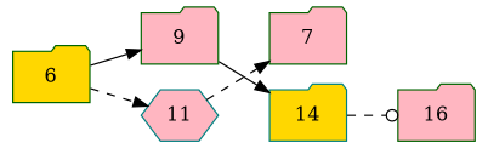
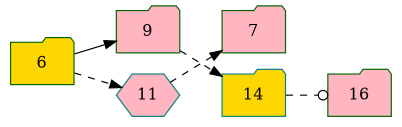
  digraph {
    rankdir=LR
    node [color=darkgreen fillcolor=lightpink shape=folder style=filled]
    edge [style=dashed arrowhead=normal]
    n1 [label=7]
    n2 [color=teal fillcolor=gold label=14]
    n3 [label=9]
    n4 [color=teal label=11 shape=hexagon]
    n5 [label=16]
    n6 [fillcolor=gold label=6]
    subgraph sub_1 {
      rank=same
      n1
      n2
    }
    subgraph sub_2 {
      rank=same
      n3
      n4
    }
    n1 -> n2 [style=invis arrowhead=""]
    n2 -> n5 [arrowhead=odot]
-   n3 -> n2 [style=solid]
+   n3 -> n2
    n3 -> n4 [style=invis arrowhead=""]
    n4 -> n1
    n6 -> n3 [style=solid]
    n6 -> n4
  }
